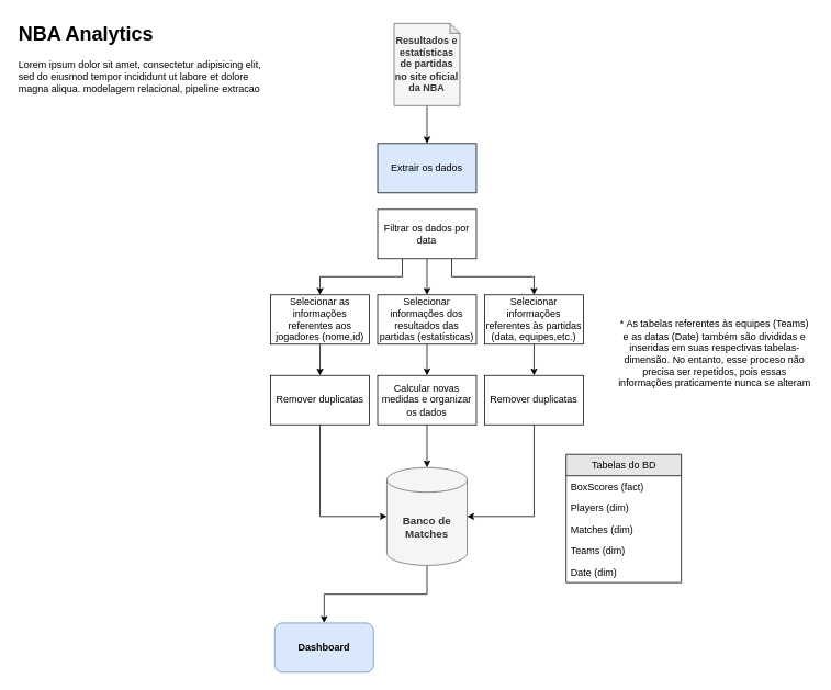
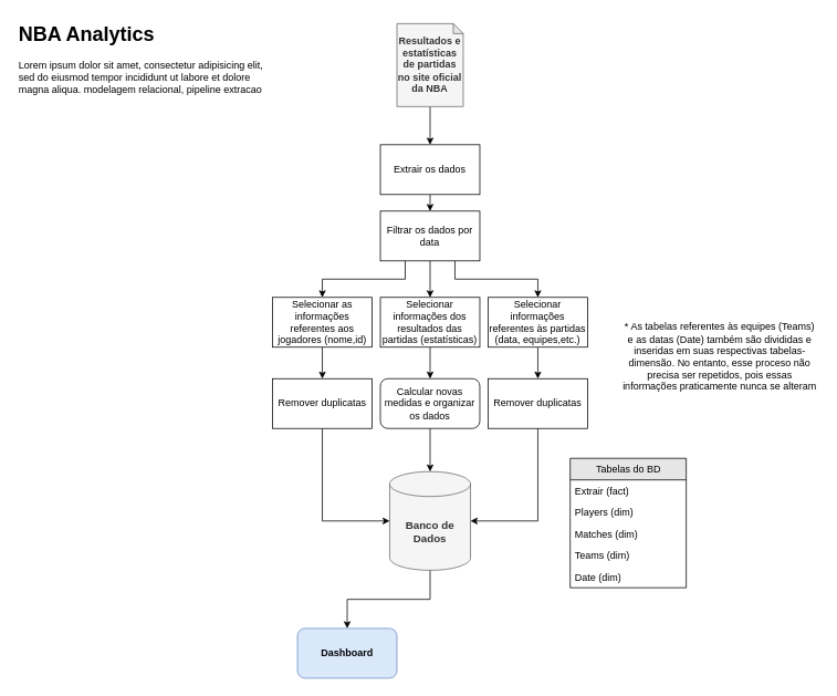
  <mxCell id="0" />
  <mxCell id="1" parent="0" />
  <mxCell id="2" style="edgeStyle=orthogonalEdgeStyle;rounded=0;orthogonalLoop=1;jettySize=auto;html=1;exitX=0.5;exitY=1;exitDx=0;exitDy=0;exitPerimeter=0;" parent="1" source="3" target="5" edge="1"><mxGeometry relative="1" as="geometry" /></mxCell>
  <mxCell id="3" value="&lt;span&gt;Resultados e estatísticas de partidas no site oficial da NBA&lt;/span&gt;" style="shape=note;whiteSpace=wrap;html=1;backgroundOutline=1;darkOpacity=0.05;size=12;rounded=0;fillColor=#f5f5f5;strokeColor=#666666;fontColor=#333333;fontStyle=1" parent="1" vertex="1"><mxGeometry x="478" y="28" width="80" height="100" as="geometry" /></mxCell>
- <mxCell id="5" value="Extrair os dados" style="rounded=0;whiteSpace=wrap;html=1;fillColor=#dae8fc;" parent="1" vertex="1"><mxGeometry x="458" y="174" width="120" height="60" as="geometry" /></mxCell>
+ <mxCell id="4" style="edgeStyle=orthogonalEdgeStyle;rounded=0;orthogonalLoop=1;jettySize=auto;html=1;exitX=0.5;exitY=1;exitDx=0;exitDy=0;entryX=0.5;entryY=0;entryDx=0;entryDy=0;" parent="1" source="5" target="10" edge="1"><mxGeometry relative="1" as="geometry" /></mxCell>
+ <mxCell id="5" value="Extrair os dados" style="rounded=0;whiteSpace=wrap;html=1;" parent="1" vertex="1"><mxGeometry x="458" y="174" width="120" height="60" as="geometry" /></mxCell>
  <mxCell id="6" value="&lt;h1 style=&quot;margin-top: 0px;&quot;&gt;NBA Analytics&lt;/h1&gt;&lt;p&gt;Lorem ipsum dolor sit amet, consectetur adipisicing elit, sed do eiusmod tempor incididunt ut labore et dolore magna aliqua. modelagem relacional, pipeline extracao&amp;nbsp;&lt;/p&gt;" style="text;html=1;whiteSpace=wrap;overflow=hidden;rounded=0;" parent="1" vertex="1"><mxGeometry x="20" y="20" width="301" height="120" as="geometry" /></mxCell>
  <mxCell id="7" style="edgeStyle=orthogonalEdgeStyle;rounded=0;orthogonalLoop=1;jettySize=auto;html=1;exitX=0.5;exitY=1;exitDx=0;exitDy=0;entryX=0.5;entryY=0;entryDx=0;entryDy=0;" parent="1" source="10" target="14" edge="1"><mxGeometry relative="1" as="geometry" /></mxCell>
  <mxCell id="8" style="edgeStyle=orthogonalEdgeStyle;rounded=0;orthogonalLoop=1;jettySize=auto;html=1;exitX=0.25;exitY=1;exitDx=0;exitDy=0;entryX=0.5;entryY=0;entryDx=0;entryDy=0;" parent="1" source="10" target="12" edge="1"><mxGeometry relative="1" as="geometry" /></mxCell>
  <mxCell id="9" style="edgeStyle=orthogonalEdgeStyle;rounded=0;orthogonalLoop=1;jettySize=auto;html=1;exitX=0.75;exitY=1;exitDx=0;exitDy=0;entryX=0.5;entryY=0;entryDx=0;entryDy=0;" parent="1" source="10" target="16" edge="1"><mxGeometry relative="1" as="geometry" /></mxCell>
  <mxCell id="10" value="Filtrar os dados por data" style="rounded=0;whiteSpace=wrap;html=1;" parent="1" vertex="1"><mxGeometry x="458" y="254" width="120" height="60" as="geometry" /></mxCell>
  <mxCell id="11" style="edgeStyle=orthogonalEdgeStyle;rounded=0;orthogonalLoop=1;jettySize=auto;html=1;exitX=0.5;exitY=1;exitDx=0;exitDy=0;entryX=0.5;entryY=0;entryDx=0;entryDy=0;" parent="1" source="12" target="17" edge="1"><mxGeometry relative="1" as="geometry" /></mxCell>
  <mxCell id="12" value="Selecionar as informações referentes aos jogadores (nome,id)" style="rounded=0;whiteSpace=wrap;html=1;" parent="1" vertex="1"><mxGeometry x="328" y="358" width="120" height="60" as="geometry" /></mxCell>
  <mxCell id="13" style="edgeStyle=orthogonalEdgeStyle;rounded=0;orthogonalLoop=1;jettySize=auto;html=1;exitX=0.5;exitY=1;exitDx=0;exitDy=0;entryX=0.5;entryY=0;entryDx=0;entryDy=0;" parent="1" source="14" target="18" edge="1"><mxGeometry relative="1" as="geometry" /></mxCell>
  <mxCell id="14" value="Selecionar informações dos resultados das partidas (estatísticas)" style="rounded=0;whiteSpace=wrap;html=1;" parent="1" vertex="1"><mxGeometry x="458" y="358" width="120" height="60" as="geometry" /></mxCell>
  <mxCell id="15" style="edgeStyle=orthogonalEdgeStyle;rounded=0;orthogonalLoop=1;jettySize=auto;html=1;exitX=0.5;exitY=1;exitDx=0;exitDy=0;entryX=0.5;entryY=0;entryDx=0;entryDy=0;" parent="1" source="16" target="19" edge="1"><mxGeometry relative="1" as="geometry" /></mxCell>
  <mxCell id="16" value="Selecionar informações referentes às partidas (data, equipes,etc.)" style="rounded=0;whiteSpace=wrap;html=1;" parent="1" vertex="1"><mxGeometry x="588" y="358" width="120" height="60" as="geometry" /></mxCell>
  <mxCell id="17" value="Remover duplicatas" style="rounded=0;whiteSpace=wrap;html=1;" parent="1" vertex="1"><mxGeometry x="328" y="456" width="120" height="60" as="geometry" /></mxCell>
- <mxCell id="18" value="Calcular novas medidas e organizar os dados" style="rounded=0;whiteSpace=wrap;html=1;" parent="1" vertex="1"><mxGeometry x="458" y="456" width="120" height="60" as="geometry" /></mxCell>
+ <mxCell id="18" value="Calcular novas medidas e organizar os dados" style="whiteSpace=wrap;html=1;rounded=1;" parent="1" vertex="1"><mxGeometry x="458" y="456" width="120" height="60" as="geometry" /></mxCell>
  <mxCell id="19" value="Remover duplicatas" style="rounded=0;whiteSpace=wrap;html=1;" parent="1" vertex="1"><mxGeometry x="588" y="456" width="120" height="60" as="geometry" /></mxCell>
  <mxCell id="20" style="edgeStyle=orthogonalEdgeStyle;rounded=0;orthogonalLoop=1;jettySize=auto;html=1;exitX=0.5;exitY=1;exitDx=0;exitDy=0;exitPerimeter=0;entryX=0.5;entryY=0;entryDx=0;entryDy=0;" parent="1" source="21" target="23" edge="1"><mxGeometry relative="1" as="geometry" /></mxCell>
- <mxCell id="21" value="Banco de Matches" style="shape=cylinder3;whiteSpace=wrap;html=1;boundedLbl=1;backgroundOutline=1;size=15;fillColor=#f5f5f5;fontColor=#333333;strokeColor=#666666;fontStyle=1;fontSize=13;" parent="1" vertex="1"><mxGeometry x="469.25" y="568" width="97.5" height="119" as="geometry" /></mxCell>
+ <mxCell id="21" value="Banco de Dados" style="shape=cylinder3;whiteSpace=wrap;html=1;boundedLbl=1;backgroundOutline=1;size=15;fillColor=#f5f5f5;fontColor=#333333;strokeColor=#666666;fontStyle=1;fontSize=13;" parent="1" vertex="1"><mxGeometry x="469.25" y="568" width="97.5" height="119" as="geometry" /></mxCell>
  <mxCell id="22" value="* As tabelas referentes às equipes (Teams) e as datas (Date) também são divididas e inseridas em suas respectivas tabelas-dimensão. No entanto, esse proceso não precisa ser repetidos, pois essas informações praticamente nunca se alteram" style="text;html=1;align=center;verticalAlign=middle;whiteSpace=wrap;rounded=0;" parent="1" vertex="1"><mxGeometry x="748" y="415" width="239" height="30" as="geometry" /></mxCell>
- <mxCell id="23" value="Dashboard" style="rounded=1;whiteSpace=wrap;html=1;fillColor=#dae8fc;strokeColor=#6c8ebf;fontStyle=1" parent="1" vertex="1"><mxGeometry x="333" y="757" width="120" height="60" as="geometry" /></mxCell>
+ <mxCell id="23" value="Dashboard" style="rounded=1;whiteSpace=wrap;html=1;fillColor=#dae8fc;strokeColor=#6c8ebf;fontStyle=1" parent="1" vertex="1"><mxGeometry x="358" y="757" width="120" height="60" as="geometry" /></mxCell>
  <mxCell id="24" style="edgeStyle=orthogonalEdgeStyle;rounded=0;orthogonalLoop=1;jettySize=auto;html=1;exitX=0.5;exitY=1;exitDx=0;exitDy=0;entryX=0.5;entryY=0;entryDx=0;entryDy=0;entryPerimeter=0;" parent="1" source="18" target="21" edge="1"><mxGeometry relative="1" as="geometry" /></mxCell>
  <mxCell id="25" style="edgeStyle=orthogonalEdgeStyle;rounded=0;orthogonalLoop=1;jettySize=auto;html=1;exitX=0.5;exitY=1;exitDx=0;exitDy=0;entryX=0;entryY=0.5;entryDx=0;entryDy=0;entryPerimeter=0;" parent="1" source="17" target="21" edge="1"><mxGeometry relative="1" as="geometry" /></mxCell>
  <mxCell id="26" style="edgeStyle=orthogonalEdgeStyle;rounded=0;orthogonalLoop=1;jettySize=auto;html=1;exitX=0.5;exitY=1;exitDx=0;exitDy=0;entryX=1;entryY=0.5;entryDx=0;entryDy=0;entryPerimeter=0;" parent="1" source="19" target="21" edge="1"><mxGeometry relative="1" as="geometry" /></mxCell>
  <mxCell id="27" value="Tabelas do BD" style="swimlane;fontStyle=0;childLayout=stackLayout;horizontal=1;startSize=26;fillColor=#E6E6E6;horizontalStack=0;resizeParent=1;resizeParentMax=0;resizeLast=0;collapsible=1;marginBottom=0;html=1;" parent="1" vertex="1"><mxGeometry x="687" y="552" width="140" height="156" as="geometry"><mxRectangle x="688" y="562" width="113" height="26" as="alternateBounds" /></mxGeometry></mxCell>
- <mxCell id="28" value="BoxScores (fact)" style="text;strokeColor=none;fillColor=none;align=left;verticalAlign=top;spacingLeft=4;spacingRight=4;overflow=hidden;rotatable=0;points=[[0,0.5],[1,0.5]];portConstraint=eastwest;whiteSpace=wrap;html=1;" parent="27" vertex="1"><mxGeometry y="26" width="140" height="26" as="geometry" /></mxCell>
+ <mxCell id="28" value="Extrair (fact)" style="text;strokeColor=none;fillColor=none;align=left;verticalAlign=top;spacingLeft=4;spacingRight=4;overflow=hidden;rotatable=0;points=[[0,0.5],[1,0.5]];portConstraint=eastwest;whiteSpace=wrap;html=1;" parent="27" vertex="1"><mxGeometry y="26" width="140" height="26" as="geometry" /></mxCell>
  <mxCell id="29" value="Players (dim)" style="text;strokeColor=none;fillColor=none;align=left;verticalAlign=top;spacingLeft=4;spacingRight=4;overflow=hidden;rotatable=0;points=[[0,0.5],[1,0.5]];portConstraint=eastwest;whiteSpace=wrap;html=1;" parent="27" vertex="1"><mxGeometry y="52" width="140" height="26" as="geometry" /></mxCell>
  <mxCell id="30" value="Matches (dim)" style="text;strokeColor=none;fillColor=none;align=left;verticalAlign=top;spacingLeft=4;spacingRight=4;overflow=hidden;rotatable=0;points=[[0,0.5],[1,0.5]];portConstraint=eastwest;whiteSpace=wrap;html=1;" parent="27" vertex="1"><mxGeometry y="78" width="140" height="26" as="geometry" /></mxCell>
  <mxCell id="31" value="Teams (dim)" style="text;strokeColor=none;fillColor=none;align=left;verticalAlign=top;spacingLeft=4;spacingRight=4;overflow=hidden;rotatable=0;points=[[0,0.5],[1,0.5]];portConstraint=eastwest;whiteSpace=wrap;html=1;" parent="27" vertex="1"><mxGeometry y="104" width="140" height="26" as="geometry" /></mxCell>
  <mxCell id="32" value="Date (dim)" style="text;strokeColor=none;fillColor=none;align=left;verticalAlign=top;spacingLeft=4;spacingRight=4;overflow=hidden;rotatable=0;points=[[0,0.5],[1,0.5]];portConstraint=eastwest;whiteSpace=wrap;html=1;" parent="27" vertex="1"><mxGeometry y="130" width="140" height="26" as="geometry" /></mxCell>
